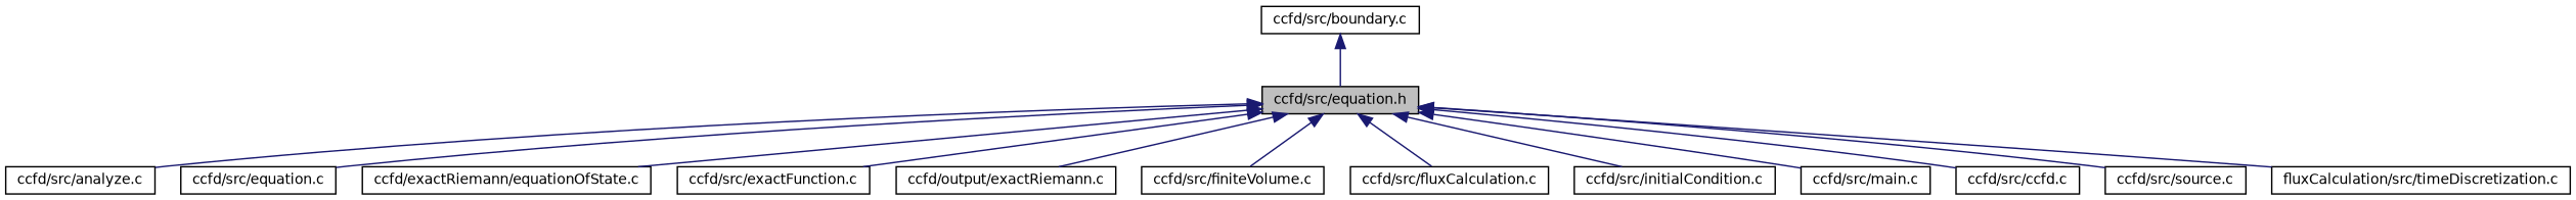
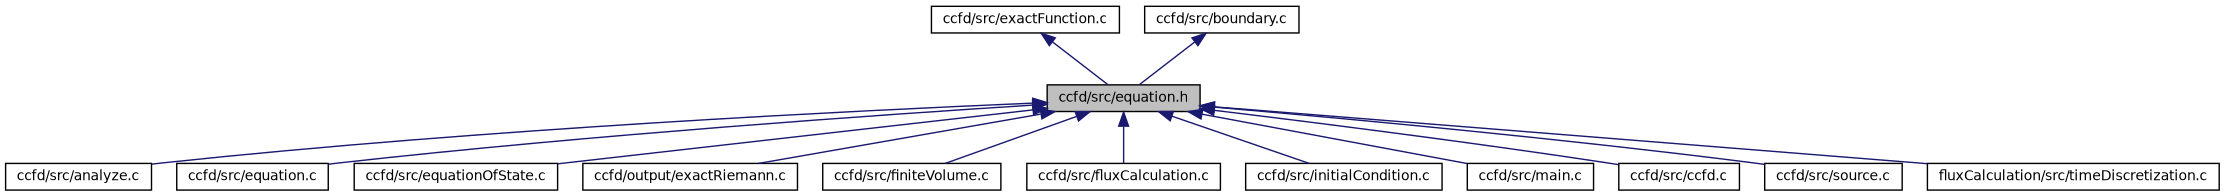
  digraph {
    node [color=black fillcolor=white fontname=Helvetica fontsize=10 shape=record style=filled]
    edge [color=midnightblue dir=back fontname=Helvetica fontsize=10 labelfontname=Helvetica labelfontsize=10 style=solid]
    n1 [fillcolor=grey75 fontcolor=black height=0.2 label="ccfd/src/equation.h" width=0.4]
    n2 [height=0.2 label="ccfd/src/analyze.c" width=0.4]
    n3 [height=0.2 label="ccfd/src/equation.c" width=0.4]
-   n4 [height=0.2 label="ccfd/exactRiemann/equationOfState.c" width=0.4]
+   n4 [height=0.2 label="ccfd/src/equationOfState.c" width=0.4]
    n5 [height=0.2 label="ccfd/src/exactFunction.c" width=0.4]
    n6 [height=0.2 label="ccfd/output/exactRiemann.c" width=0.4]
    n7 [height=0.2 label="ccfd/src/finiteVolume.c" width=0.4]
    n8 [height=0.2 label="ccfd/src/fluxCalculation.c" width=0.4]
    n9 [height=0.2 label="ccfd/src/initialCondition.c" width=0.4]
    n10 [height=0.2 label="ccfd/src/main.c" width=0.4]
    n11 [height=0.2 label="ccfd/src/ccfd.c" width=0.4]
    n12 [height=0.2 label="ccfd/src/source.c" width=0.4]
    n13 [height=0.2 label="fluxCalculation/src/timeDiscretization.c" width=0.4]
    n14 [height=0.2 label="ccfd/src/boundary.c" width=0.4]
    n1 -> n2
    n1 -> n3
    n1 -> n4
-   n1 -> n5
+   n5 -> n1
    n1 -> n6
    n1 -> n7
    n1 -> n8
    n1 -> n9
    n1 -> n10
    n1 -> n11
    n1 -> n12
    n1 -> n13
    n14 -> n1
  }
